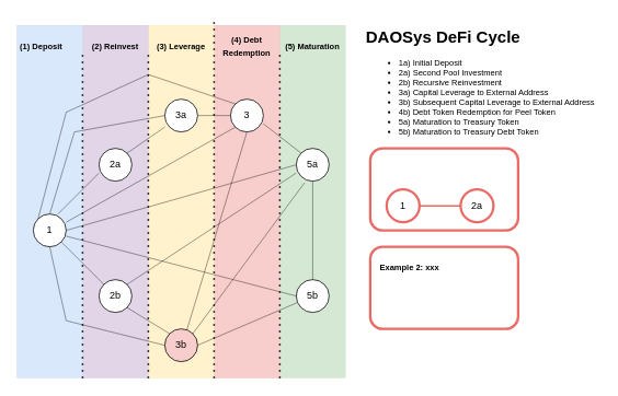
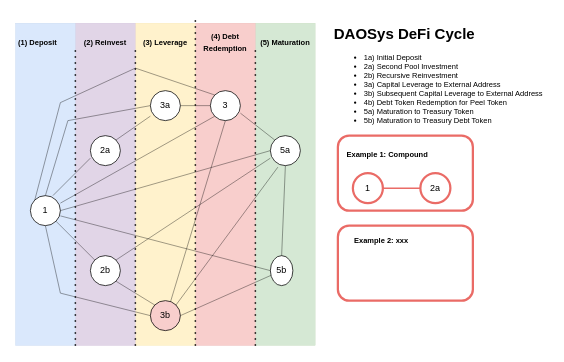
  <mxCell id="0" />
  <mxCell id="1" parent="0" />
  <mxCell id="2" value="" style="rounded=1;whiteSpace=wrap;html=1;fontSize=10;strokeColor=#EA6B66;strokeWidth=3;" parent="1" vertex="1"><mxGeometry x="450" y="180" width="180" height="100" as="geometry" /></mxCell>
  <mxCell id="3" value="" style="rounded=0;whiteSpace=wrap;html=1;fontSize=10;direction=south;strokeWidth=0;fillColor=#d5e8d4;strokeColor=#82b366;" parent="1" vertex="1"><mxGeometry x="340" y="30" width="80" height="430" as="geometry" /></mxCell>
  <mxCell id="4" value="" style="rounded=0;whiteSpace=wrap;html=1;fontSize=10;direction=south;strokeWidth=0;fillColor=#f8cecc;strokeColor=#b85450;" parent="1" vertex="1"><mxGeometry x="260" y="30" width="80" height="430" as="geometry" /></mxCell>
  <mxCell id="5" value="" style="rounded=0;whiteSpace=wrap;html=1;fontSize=10;direction=south;strokeWidth=0;fillColor=#fff2cc;strokeColor=#d6b656;" parent="1" vertex="1"><mxGeometry x="180" y="30" width="80" height="430" as="geometry" /></mxCell>
  <mxCell id="6" value="" style="rounded=0;whiteSpace=wrap;html=1;fontSize=10;direction=south;strokeWidth=0;fillColor=#e1d5e7;strokeColor=#9673a6;" parent="1" vertex="1"><mxGeometry x="100" y="30" width="80" height="430" as="geometry" /></mxCell>
  <mxCell id="7" value="" style="rounded=0;whiteSpace=wrap;html=1;fontSize=10;direction=south;strokeWidth=0;fillColor=#dae8fc;strokeColor=#6c8ebf;" parent="1" vertex="1"><mxGeometry x="20" y="30" width="80" height="430" as="geometry" /></mxCell>
  <mxCell id="8" value="1" style="ellipse;whiteSpace=wrap;html=1;aspect=fixed;strokeColor=#000000;strokeWidth=1;" parent="1" vertex="1"><mxGeometry x="40" y="260" width="40" height="40" as="geometry" /></mxCell>
  <mxCell id="9" value="2a" style="ellipse;whiteSpace=wrap;html=1;aspect=fixed;strokeColor=#000000;strokeWidth=1;" parent="1" vertex="1"><mxGeometry x="120" y="180" width="40" height="40" as="geometry" /></mxCell>
  <mxCell id="10" value="2b" style="ellipse;whiteSpace=wrap;html=1;aspect=fixed;" parent="1" vertex="1"><mxGeometry x="120" y="340" width="40" height="40" as="geometry" /></mxCell>
  <mxCell id="11" value="3a" style="ellipse;whiteSpace=wrap;html=1;aspect=fixed;" parent="1" vertex="1"><mxGeometry x="200" y="120" width="40" height="40" as="geometry" /></mxCell>
  <mxCell id="12" value="3b" style="ellipse;whiteSpace=wrap;html=1;aspect=fixed;fillColor=#f8cecc;" parent="1" vertex="1"><mxGeometry x="200" y="400" width="40" height="40" as="geometry" /></mxCell>
  <mxCell id="13" value="3" style="ellipse;whiteSpace=wrap;html=1;aspect=fixed;" parent="1" vertex="1"><mxGeometry x="280" y="120" width="40" height="40" as="geometry" /></mxCell>
  <mxCell id="14" value="5a" style="ellipse;whiteSpace=wrap;html=1;aspect=fixed;" parent="1" vertex="1"><mxGeometry x="360" y="180" width="40" height="40" as="geometry" /></mxCell>
- <mxCell id="15" value="5b" style="ellipse;whiteSpace=wrap;html=1;aspect=fixed;" parent="1" vertex="1"><mxGeometry x="360" y="340" width="40" height="40" as="geometry" /></mxCell>
+ <mxCell id="15" value="5b" style="ellipse;whiteSpace=wrap;html=1;aspect=fixed;" parent="1" vertex="1"><mxGeometry x="360" y="340" width="30" height="40" as="geometry" /></mxCell>
  <mxCell id="16" value="" style="endArrow=none;dashed=1;html=1;dashPattern=1 3;strokeWidth=2;rounded=0;" parent="1" edge="1"><mxGeometry width="50" height="50" relative="1" as="geometry"><mxPoint x="100" y="460" as="sourcePoint" /><mxPoint x="100" y="60" as="targetPoint" /></mxGeometry></mxCell>
  <mxCell id="17" value="" style="endArrow=none;dashed=1;html=1;dashPattern=1 3;strokeWidth=2;rounded=0;" parent="1" edge="1"><mxGeometry width="50" height="50" relative="1" as="geometry"><mxPoint x="180" y="460" as="sourcePoint" /><mxPoint x="180" y="60" as="targetPoint" /></mxGeometry></mxCell>
  <mxCell id="18" value="" style="endArrow=none;dashed=1;html=1;dashPattern=1 3;strokeWidth=2;rounded=0;" parent="1" edge="1"><mxGeometry width="50" height="50" relative="1" as="geometry"><mxPoint x="260" y="460" as="sourcePoint" /><mxPoint x="260" y="20" as="targetPoint" /></mxGeometry></mxCell>
  <mxCell id="19" value="" style="endArrow=none;dashed=1;html=1;dashPattern=1 3;strokeWidth=2;rounded=0;" parent="1" edge="1"><mxGeometry width="50" height="50" relative="1" as="geometry"><mxPoint x="340" y="460" as="sourcePoint" /><mxPoint x="340" y="60" as="targetPoint" /></mxGeometry></mxCell>
  <mxCell id="20" value="" style="endArrow=none;html=1;rounded=0;strokeWidth=0.5;strokeColor=#000000;" parent="1" edge="1"><mxGeometry width="50" height="50" relative="1" as="geometry"><mxPoint x="70" y="260" as="sourcePoint" /><mxPoint x="120" y="210" as="targetPoint" /></mxGeometry></mxCell>
  <mxCell id="21" value="" style="endArrow=none;html=1;rounded=0;strokeWidth=0.5;entryX=0;entryY=0;entryDx=0;entryDy=0;exitX=1;exitY=1;exitDx=0;exitDy=0;" parent="1" source="8" target="10" edge="1"><mxGeometry width="50" height="50" relative="1" as="geometry"><mxPoint x="80" y="290" as="sourcePoint" /><mxPoint x="130" y="240" as="targetPoint" /></mxGeometry></mxCell>
  <mxCell id="22" value="" style="endArrow=none;html=1;rounded=0;strokeWidth=0.5;entryX=0;entryY=0.5;entryDx=0;entryDy=0;exitX=0.5;exitY=0;exitDx=0;exitDy=0;" parent="1" source="8" target="11" edge="1"><mxGeometry width="50" height="50" relative="1" as="geometry"><mxPoint x="90" y="280" as="sourcePoint" /><mxPoint x="140" y="230" as="targetPoint" /><Array as="points"><mxPoint x="90" y="160" /></Array></mxGeometry></mxCell>
  <mxCell id="23" value="" style="endArrow=none;html=1;rounded=0;strokeWidth=0.5;exitX=0;exitY=0;exitDx=0;exitDy=0;entryX=0;entryY=0;entryDx=0;entryDy=0;" parent="1" source="8" target="13" edge="1"><mxGeometry width="50" height="50" relative="1" as="geometry"><mxPoint x="70" y="270" as="sourcePoint" /><mxPoint x="260" y="70" as="targetPoint" /><Array as="points"><mxPoint x="80" y="136" /><mxPoint x="180" y="90" /></Array></mxGeometry></mxCell>
  <mxCell id="24" value="" style="endArrow=none;html=1;rounded=0;strokeWidth=0.5;entryX=0;entryY=0.5;entryDx=0;entryDy=0;exitX=1;exitY=0.5;exitDx=0;exitDy=0;" parent="1" source="8" target="14" edge="1"><mxGeometry width="50" height="50" relative="1" as="geometry"><mxPoint x="80" y="270" as="sourcePoint" /><mxPoint x="130" y="220" as="targetPoint" /></mxGeometry></mxCell>
  <mxCell id="25" value="" style="endArrow=none;html=1;rounded=0;strokeWidth=0.5;entryX=0;entryY=1;entryDx=0;entryDy=0;" parent="1" target="13" edge="1"><mxGeometry width="50" height="50" relative="1" as="geometry"><mxPoint x="80" y="270" as="sourcePoint" /><mxPoint x="130" y="220" as="targetPoint" /></mxGeometry></mxCell>
  <mxCell id="26" value="" style="endArrow=none;html=1;rounded=0;strokeWidth=0.5;exitX=1;exitY=0.675;exitDx=0;exitDy=0;exitPerimeter=0;entryX=0;entryY=0.5;entryDx=0;entryDy=0;" parent="1" source="8" target="15" edge="1"><mxGeometry width="50" height="50" relative="1" as="geometry"><mxPoint x="90" y="290" as="sourcePoint" /><mxPoint x="350" y="350" as="targetPoint" /></mxGeometry></mxCell>
  <mxCell id="27" value="" style="endArrow=none;html=1;rounded=0;strokeWidth=0.5;entryX=0;entryY=0.5;entryDx=0;entryDy=0;exitX=0.5;exitY=1;exitDx=0;exitDy=0;" parent="1" source="8" target="12" edge="1"><mxGeometry width="50" height="50" relative="1" as="geometry"><mxPoint x="84.142" y="304.142" as="sourcePoint" /><mxPoint x="135.858" y="355.858" as="targetPoint" /><Array as="points"><mxPoint x="80" y="390" /></Array></mxGeometry></mxCell>
  <mxCell id="28" value="" style="endArrow=none;html=1;rounded=0;strokeWidth=0.5;entryX=0;entryY=0;entryDx=0;entryDy=0;exitX=1;exitY=1;exitDx=0;exitDy=0;" parent="1" source="10" target="12" edge="1"><mxGeometry width="50" height="50" relative="1" as="geometry"><mxPoint x="160.002" y="380.002" as="sourcePoint" /><mxPoint x="211.718" y="431.718" as="targetPoint" /></mxGeometry></mxCell>
  <mxCell id="29" value="" style="endArrow=none;html=1;rounded=0;strokeWidth=0.5;exitX=1;exitY=0.5;exitDx=0;exitDy=0;" parent="1" source="12" target="15" edge="1"><mxGeometry width="50" height="50" relative="1" as="geometry"><mxPoint x="290.002" y="400.002" as="sourcePoint" /><mxPoint x="341.718" y="451.718" as="targetPoint" /></mxGeometry></mxCell>
  <mxCell id="30" value="" style="endArrow=none;html=1;rounded=0;strokeWidth=0.5;exitX=1;exitY=0;exitDx=0;exitDy=0;entryX=0.25;entryY=1.05;entryDx=0;entryDy=0;entryPerimeter=0;" parent="1" source="12" target="14" edge="1"><mxGeometry width="50" height="50" relative="1" as="geometry"><mxPoint x="250" y="430" as="sourcePoint" /><mxPoint x="371.617" y="377.878" as="targetPoint" /></mxGeometry></mxCell>
  <mxCell id="31" value="" style="endArrow=none;html=1;rounded=0;strokeWidth=0.5;exitX=1;exitY=0;exitDx=0;exitDy=0;" parent="1" source="10" edge="1"><mxGeometry width="50" height="50" relative="1" as="geometry"><mxPoint x="160.002" y="355.858" as="sourcePoint" /><mxPoint x="360" y="210" as="targetPoint" /></mxGeometry></mxCell>
  <mxCell id="32" value="" style="endArrow=none;html=1;rounded=0;strokeWidth=0.5;entryX=0;entryY=0.85;entryDx=0;entryDy=0;exitX=1;exitY=0;exitDx=0;exitDy=0;entryPerimeter=0;" parent="1" source="9" target="11" edge="1"><mxGeometry width="50" height="50" relative="1" as="geometry"><mxPoint x="160" y="190" as="sourcePoint" /><mxPoint x="210" y="140" as="targetPoint" /></mxGeometry></mxCell>
  <mxCell id="33" value="" style="endArrow=none;html=1;rounded=0;strokeWidth=0.5;entryX=0;entryY=0;entryDx=0;entryDy=0;" parent="1" target="14" edge="1"><mxGeometry width="50" height="50" relative="1" as="geometry"><mxPoint x="320" y="150" as="sourcePoint" /><mxPoint x="371.718" y="120.002" as="targetPoint" /></mxGeometry></mxCell>
  <mxCell id="34" value="" style="endArrow=none;html=1;rounded=0;strokeWidth=0.5;entryX=0;entryY=0.5;entryDx=0;entryDy=0;" parent="1" target="13" edge="1"><mxGeometry width="50" height="50" relative="1" as="geometry"><mxPoint x="240" y="140" as="sourcePoint" /><mxPoint x="285.858" y="175.858" as="targetPoint" /></mxGeometry></mxCell>
  <mxCell id="35" value="" style="endArrow=none;html=1;rounded=0;strokeWidth=0.5;exitX=0.675;exitY=0.025;exitDx=0;exitDy=0;entryX=0.5;entryY=1;entryDx=0;entryDy=0;exitPerimeter=0;" parent="1" source="12" target="13" edge="1"><mxGeometry width="50" height="50" relative="1" as="geometry"><mxPoint x="214.142" y="399.998" as="sourcePoint" /><mxPoint x="360" y="214.14" as="targetPoint" /></mxGeometry></mxCell>
  <mxCell id="36" value="" style="endArrow=none;html=1;rounded=0;strokeWidth=0.5;exitX=0.5;exitY=0;exitDx=0;exitDy=0;entryX=0.5;entryY=1;entryDx=0;entryDy=0;" parent="1" source="15" target="14" edge="1"><mxGeometry width="50" height="50" relative="1" as="geometry"><mxPoint x="290.002" y="415.858" as="sourcePoint" /><mxPoint x="435.86" y="230" as="targetPoint" /></mxGeometry></mxCell>
  <mxCell id="37" value="&lt;font style=&quot;font-size: 10px&quot;&gt;&lt;b&gt;(1) Deposit&lt;/b&gt;&lt;/font&gt;" style="text;html=1;strokeColor=none;fillColor=none;align=center;verticalAlign=middle;whiteSpace=wrap;rounded=0;" parent="1" vertex="1"><mxGeometry x="20" y="40" width="60" height="30" as="geometry" /></mxCell>
  <mxCell id="38" value="&lt;font style=&quot;font-size: 10px&quot;&gt;&lt;b&gt;(2) Reinvest&lt;/b&gt;&lt;/font&gt;" style="text;html=1;strokeColor=none;fillColor=none;align=center;verticalAlign=middle;whiteSpace=wrap;rounded=0;" parent="1" vertex="1"><mxGeometry x="110" y="40" width="60" height="30" as="geometry" /></mxCell>
  <mxCell id="39" value="&lt;font style=&quot;font-size: 10px&quot;&gt;&lt;b&gt;(3) Leverage&lt;/b&gt;&lt;/font&gt;" style="text;html=1;strokeColor=none;fillColor=none;align=center;verticalAlign=middle;whiteSpace=wrap;rounded=0;" parent="1" vertex="1"><mxGeometry x="185" y="40" width="70" height="30" as="geometry" /></mxCell>
  <mxCell id="40" value="&lt;font style=&quot;font-size: 10px&quot;&gt;&lt;b&gt;(4) Debt&lt;br&gt;Redemption&lt;/b&gt;&lt;br&gt;&lt;/font&gt;" style="text;html=1;strokeColor=none;fillColor=none;align=center;verticalAlign=middle;whiteSpace=wrap;rounded=0;" parent="1" vertex="1"><mxGeometry x="270" y="40" width="60" height="30" as="geometry" /></mxCell>
  <mxCell id="41" value="&lt;font style=&quot;font-size: 10px&quot;&gt;&lt;b&gt;(5) Maturation&lt;/b&gt;&lt;/font&gt;" style="text;html=1;strokeColor=none;fillColor=none;align=center;verticalAlign=middle;whiteSpace=wrap;rounded=0;" parent="1" vertex="1"><mxGeometry x="345" y="40" width="70" height="30" as="geometry" /></mxCell>
  <mxCell id="42" value="&lt;h1&gt;DAOSys DeFi Cycle&lt;/h1&gt;&lt;p&gt;&lt;/p&gt;&lt;ul&gt;&lt;li&gt;1a) Initial Deposit&lt;/li&gt;&lt;li&gt;2a) Second Pool Investment&lt;/li&gt;&lt;li&gt;2b) Recursive Reinvestment&lt;/li&gt;&lt;li&gt;3a) Capital Leverage to External Address&lt;/li&gt;&lt;li&gt;3b) Subsequent Capital Leverage to External Address&lt;/li&gt;&lt;li&gt;4b) Debt Token Redemption for Peel Token&lt;/li&gt;&lt;li&gt;5a) Maturation to Treasury Token&amp;nbsp; &amp;nbsp;&lt;/li&gt;&lt;li&gt;5b) Maturation to Treasury Debt Token&lt;/li&gt;&lt;/ul&gt;&lt;p&gt;&lt;/p&gt;" style="text;html=1;strokeColor=none;fillColor=none;spacing=5;spacingTop=-20;whiteSpace=wrap;overflow=hidden;rounded=0;fontSize=10;" parent="1" vertex="1"><mxGeometry x="440" y="30" width="290" height="160" as="geometry" /></mxCell>
  <mxCell id="43" value="1" style="ellipse;whiteSpace=wrap;html=1;aspect=fixed;strokeColor=#EA6B66;strokeWidth=3;" parent="1" vertex="1"><mxGeometry x="470" y="230" width="40" height="40" as="geometry" /></mxCell>
  <mxCell id="44" value="2a" style="ellipse;whiteSpace=wrap;html=1;aspect=fixed;strokeColor=#EA6B66;strokeWidth=3;" parent="1" vertex="1"><mxGeometry x="560" y="230" width="40" height="40" as="geometry" /></mxCell>
  <mxCell id="45" value="" style="endArrow=none;html=1;rounded=0;strokeWidth=2;strokeColor=#EA6B66;entryX=0;entryY=0.5;entryDx=0;entryDy=0;" parent="1" target="44" edge="1"><mxGeometry width="50" height="50" relative="1" as="geometry"><mxPoint x="510" y="250" as="sourcePoint" /><mxPoint x="560" y="200" as="targetPoint" /></mxGeometry></mxCell>
+ <mxCell id="46" value="&lt;b&gt;Example 1: Compound&lt;/b&gt;" style="text;html=1;strokeColor=none;fillColor=none;align=left;verticalAlign=middle;whiteSpace=wrap;rounded=0;fontSize=10;" parent="1" vertex="1"><mxGeometry x="460" y="190" width="120" height="30" as="geometry" /></mxCell>
  <mxCell id="47" value="" style="rounded=1;whiteSpace=wrap;html=1;fontSize=10;strokeColor=#EA6B66;strokeWidth=3;" parent="1" vertex="1"><mxGeometry x="450" y="300" width="180" height="100" as="geometry" /></mxCell>
- <mxCell id="48" value="&lt;b&gt;Example 2: xxx&lt;/b&gt;" style="text;html=1;strokeColor=none;fillColor=none;align=left;verticalAlign=middle;whiteSpace=wrap;rounded=0;fontSize=10;" parent="1" vertex="1"><mxGeometry x="460" y="310" width="120" height="30" as="geometry" /></mxCell>
+ <mxCell id="48" value="&lt;b&gt;Example 2: xxx&lt;/b&gt;" style="text;html=1;strokeColor=none;fillColor=none;align=left;verticalAlign=middle;whiteSpace=wrap;rounded=0;fontSize=10;" parent="1" vertex="1"><mxGeometry x="470" y="305" width="120" height="30" as="geometry" /></mxCell>
